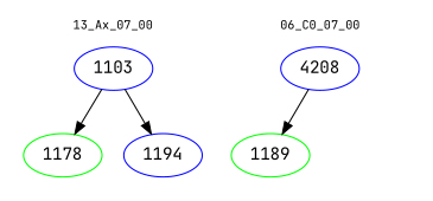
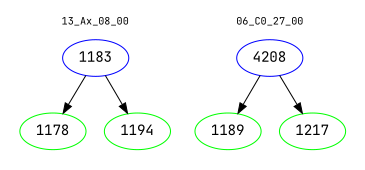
  digraph {
    fontname="JetBrains Mono"
    node [color=blue fontname="JetBrains Mono"]
    edge [color=black fontname="JetBrains Mono"]
-   n1 [label=1103]
+   n1 [label=1183]
    n2 [color=green label=1178]
-   n3 [label=1194]
+   n3 [color=green label=1194]
    n4 [label=4208]
    n5 [color=green label=1189]
+   n6 [color=green label=1217]
    subgraph cluster_1 {
      color=white
      fontsize=10
-     label="13_Ax_07_00"
+     label="13_Ax_08_00"
      n1
      n2
      n3
    }
    subgraph cluster_2 {
      color=white
      fontsize=10
-     label="06_C0_07_00"
+     label="06_C0_27_00"
      n4
      n5
+     n6
    }
    n1 -> n2
    n1 -> n3
    n4 -> n5
+   n4 -> n6
  }
